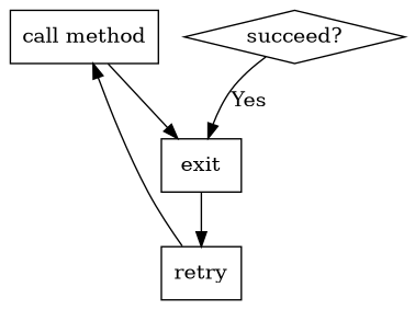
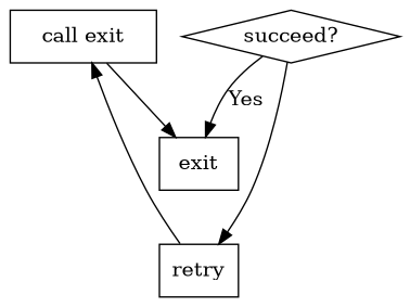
  digraph {
    node [shape=box]
-   "call method"
+   "call method" [label="call exit"]
    exit
    "succeed?" [shape=diamond]
    retry
    "call method" -> exit
-   exit -> retry
+   "succeed?" -> retry
    "succeed?" -> exit [label=Yes]
    retry -> "call method"
  }
